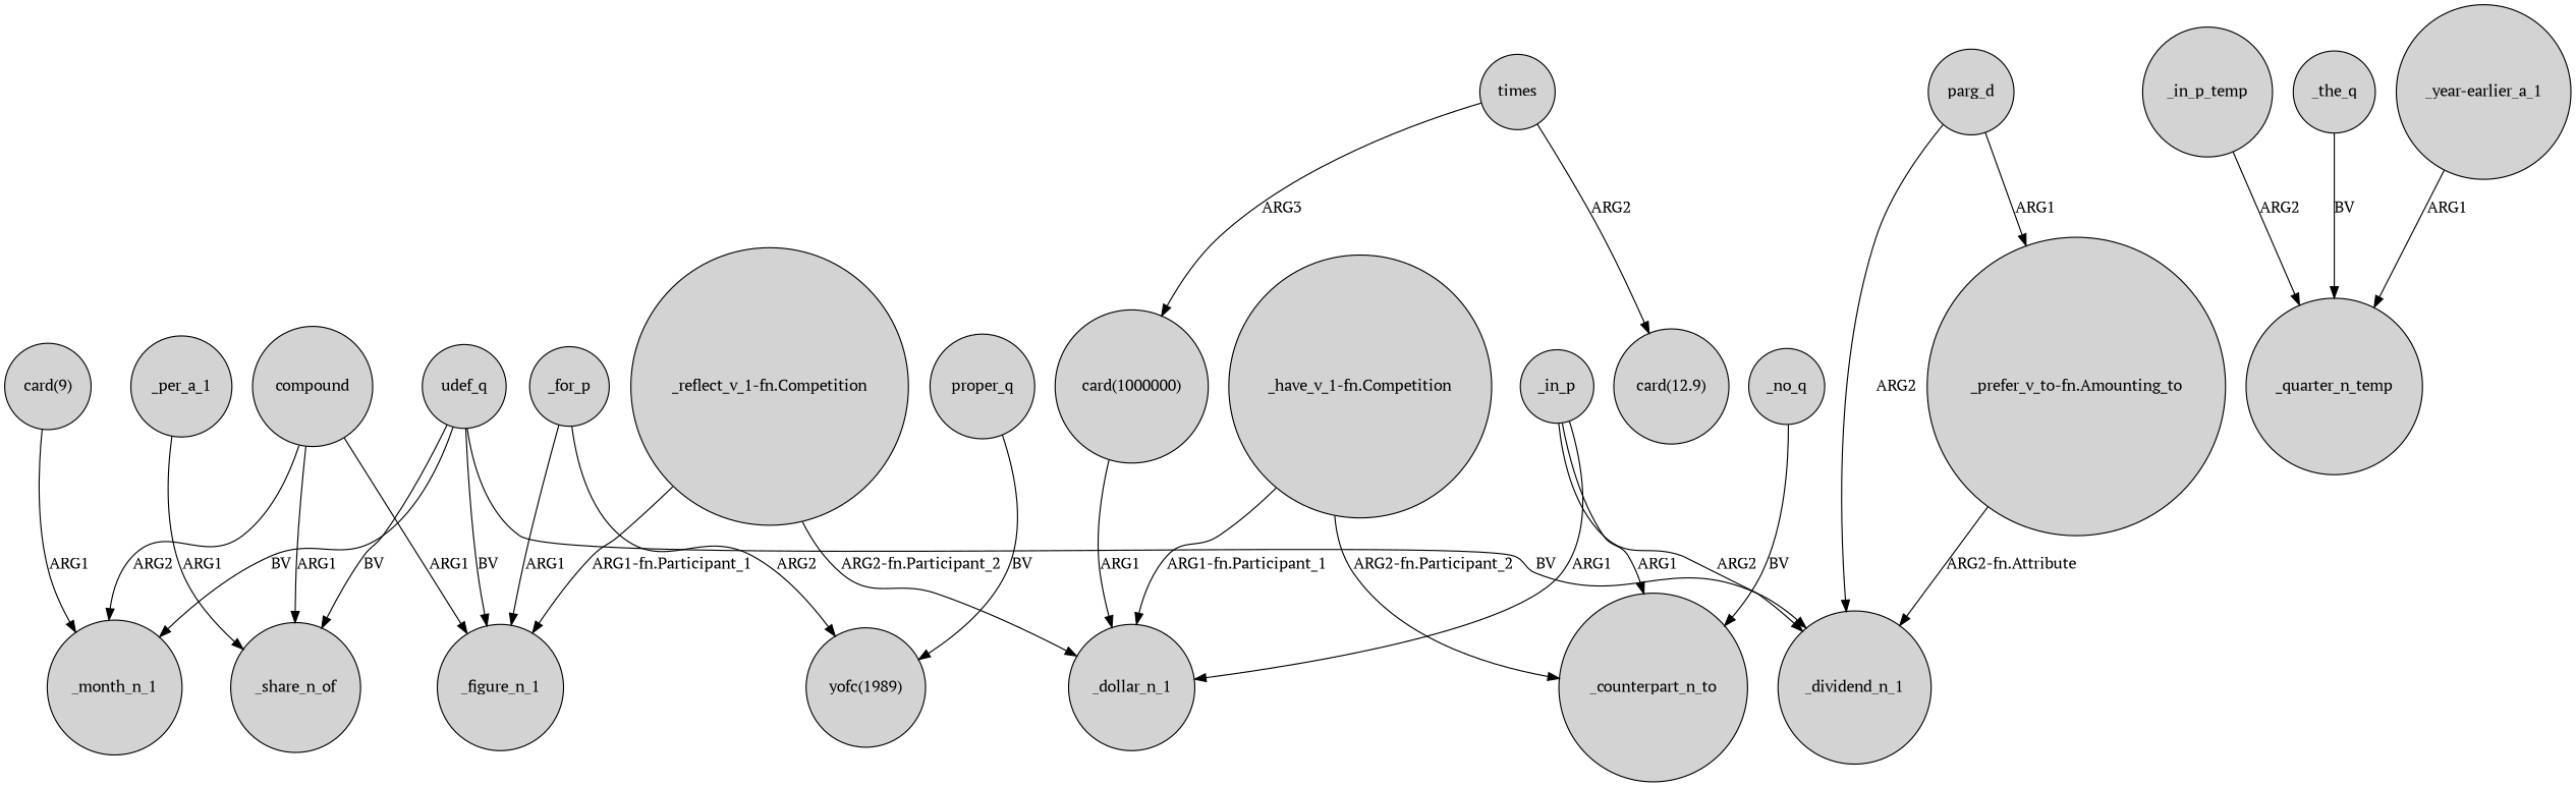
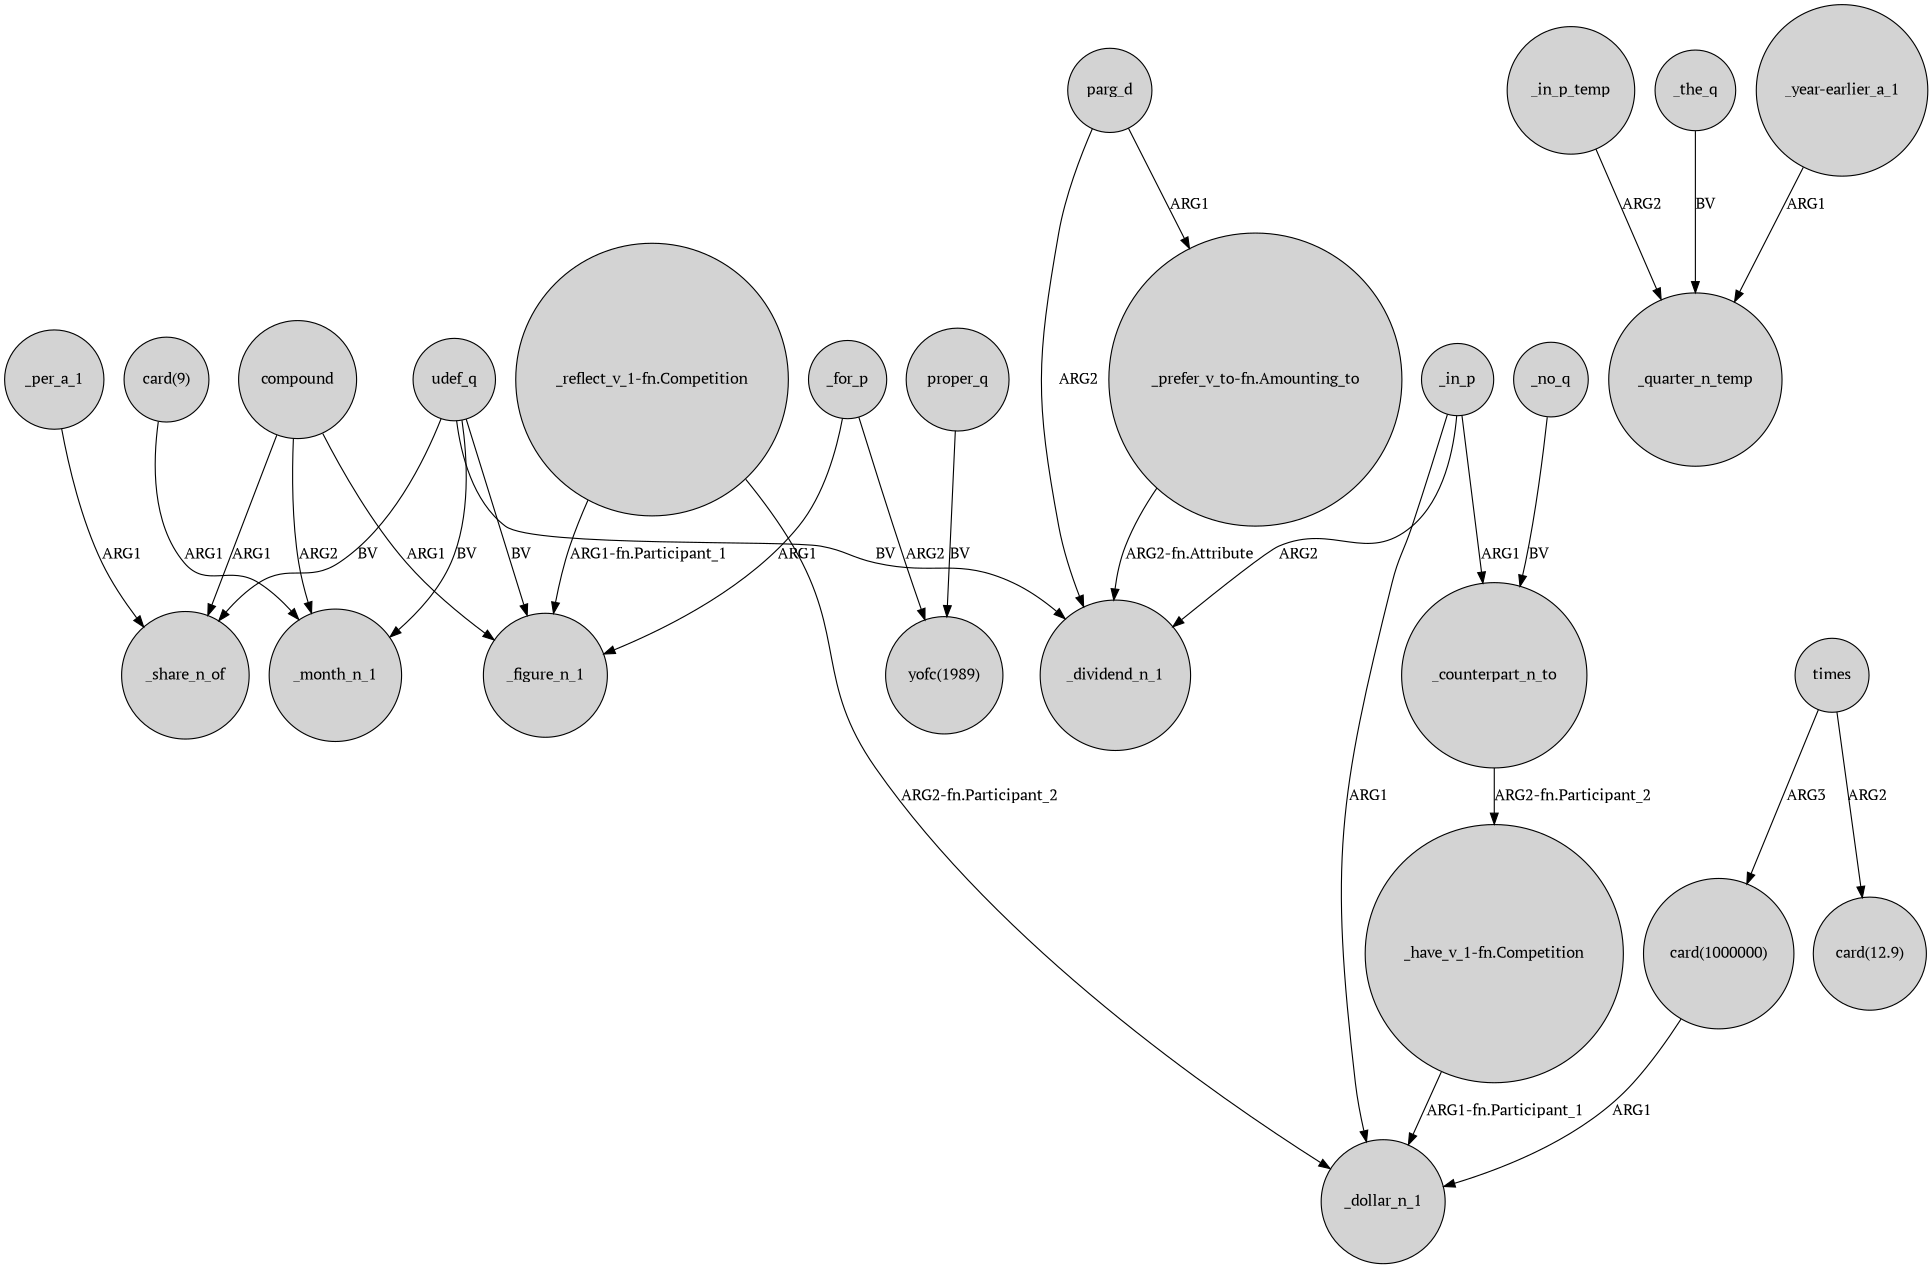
  digraph {
    fontname="PT Serif"
    node [fontname="PT Serif" shape=circle style=filled]
    edge [fontname="PT Serif"]
    udef_q
    _month_n_1
    _dividend_n_1
    _figure_n_1
    _share_n_of
    "_have_v_1-fn.Competition"
    _dollar_n_1
    _counterpart_n_to
    _in_p_temp
    _quarter_n_temp
    "_prefer_v_to-fn.Amounting_to"
    compound
    _the_q
    times
    "card(1000000)"
    "card(12.9)"
    parg_d
    _in_p
    _for_p
    "yofc(1989)"
    "_year-earlier_a_1"
    proper_q
    "_reflect_v_1-fn.Competition"
    "card(9)"
    _no_q
    _per_a_1
    udef_q -> _month_n_1 [label=BV]
    udef_q -> _dividend_n_1 [label=BV]
    udef_q -> _figure_n_1 [label=BV]
    udef_q -> _share_n_of [label=BV]
    "_have_v_1-fn.Competition" -> _dollar_n_1 [label="ARG1-fn.Participant_1"]
-   "_have_v_1-fn.Competition" -> _counterpart_n_to [label="ARG2-fn.Participant_2"]
+   _counterpart_n_to -> "_have_v_1-fn.Competition" [label="ARG2-fn.Participant_2"]
    _in_p_temp -> _quarter_n_temp [label=ARG2]
    "_prefer_v_to-fn.Amounting_to" -> _dividend_n_1 [label="ARG2-fn.Attribute"]
    compound -> _month_n_1 [label=ARG2]
    compound -> _figure_n_1 [label=ARG1]
    compound -> _share_n_of [label=ARG1]
    _the_q -> _quarter_n_temp [label=BV]
    times -> "card(1000000)" [label=ARG3]
    times -> "card(12.9)" [label=ARG2]
    "card(1000000)" -> _dollar_n_1 [label=ARG1]
    parg_d -> _dividend_n_1 [label=ARG2]
    parg_d -> "_prefer_v_to-fn.Amounting_to" [label=ARG1]
    _in_p -> _dividend_n_1 [label=ARG2]
    _in_p -> _dollar_n_1 [label=ARG1]
    _in_p -> _counterpart_n_to [label=ARG1]
    _for_p -> _figure_n_1 [label=ARG1]
    _for_p -> "yofc(1989)" [label=ARG2]
    "_year-earlier_a_1" -> _quarter_n_temp [label=ARG1]
    proper_q -> "yofc(1989)" [label=BV]
    "_reflect_v_1-fn.Competition" -> _figure_n_1 [label="ARG1-fn.Participant_1"]
    "_reflect_v_1-fn.Competition" -> _dollar_n_1 [label="ARG2-fn.Participant_2"]
    "card(9)" -> _month_n_1 [label=ARG1]
    _no_q -> _counterpart_n_to [label=BV]
    _per_a_1 -> _share_n_of [label=ARG1]
  }
